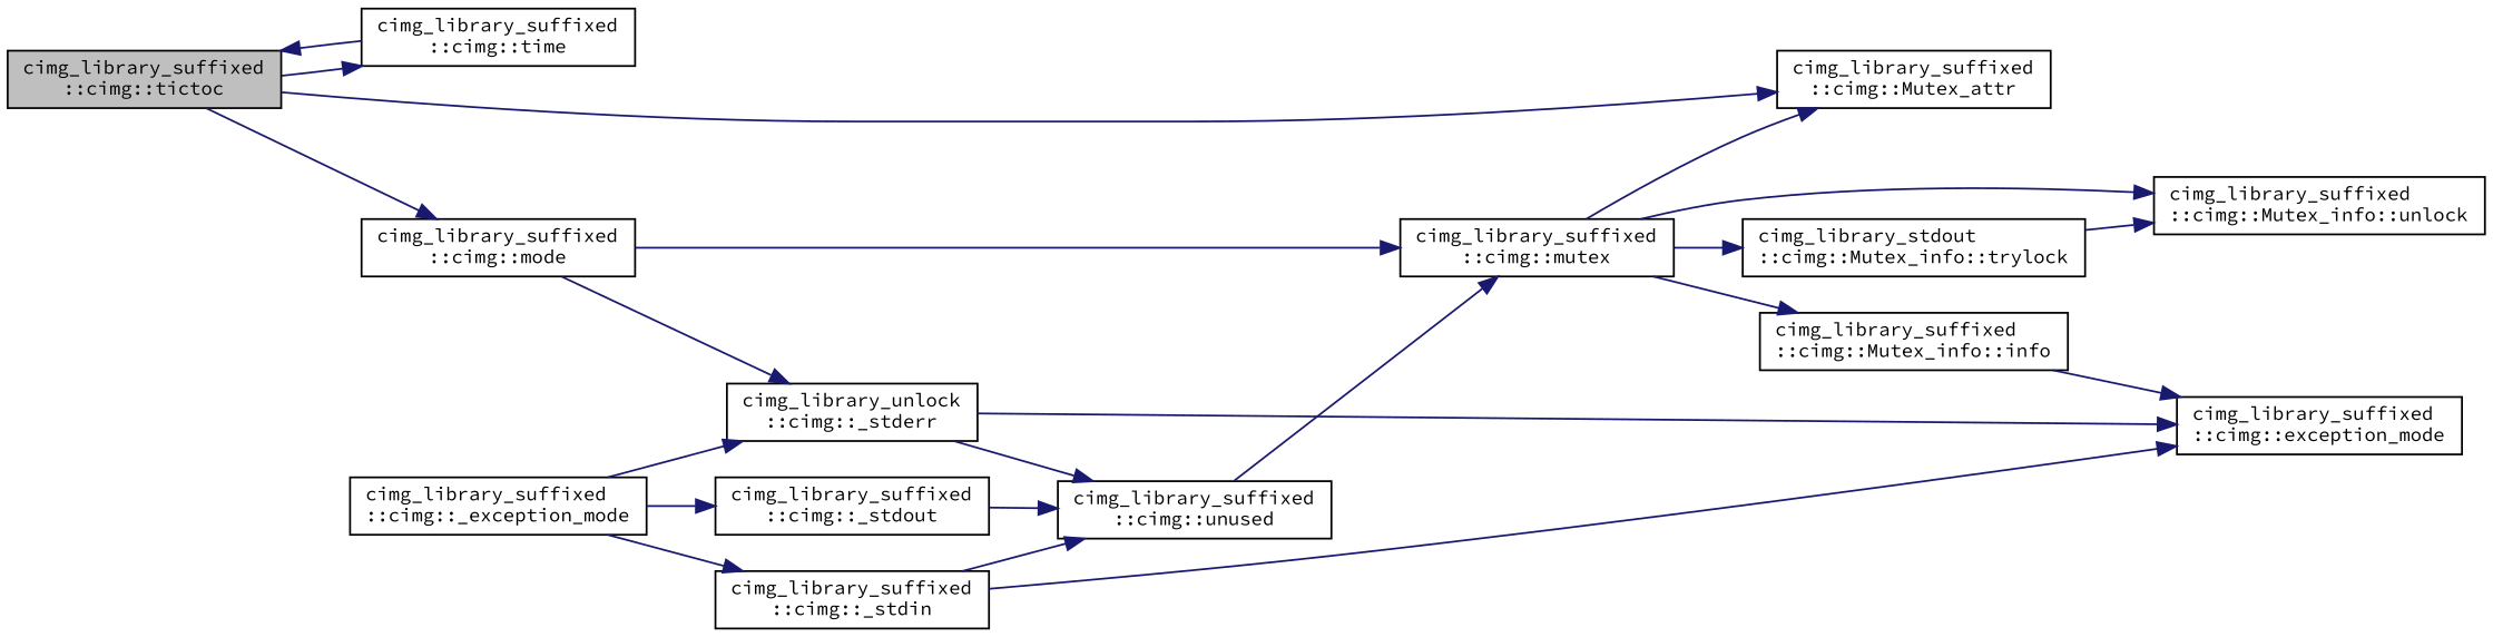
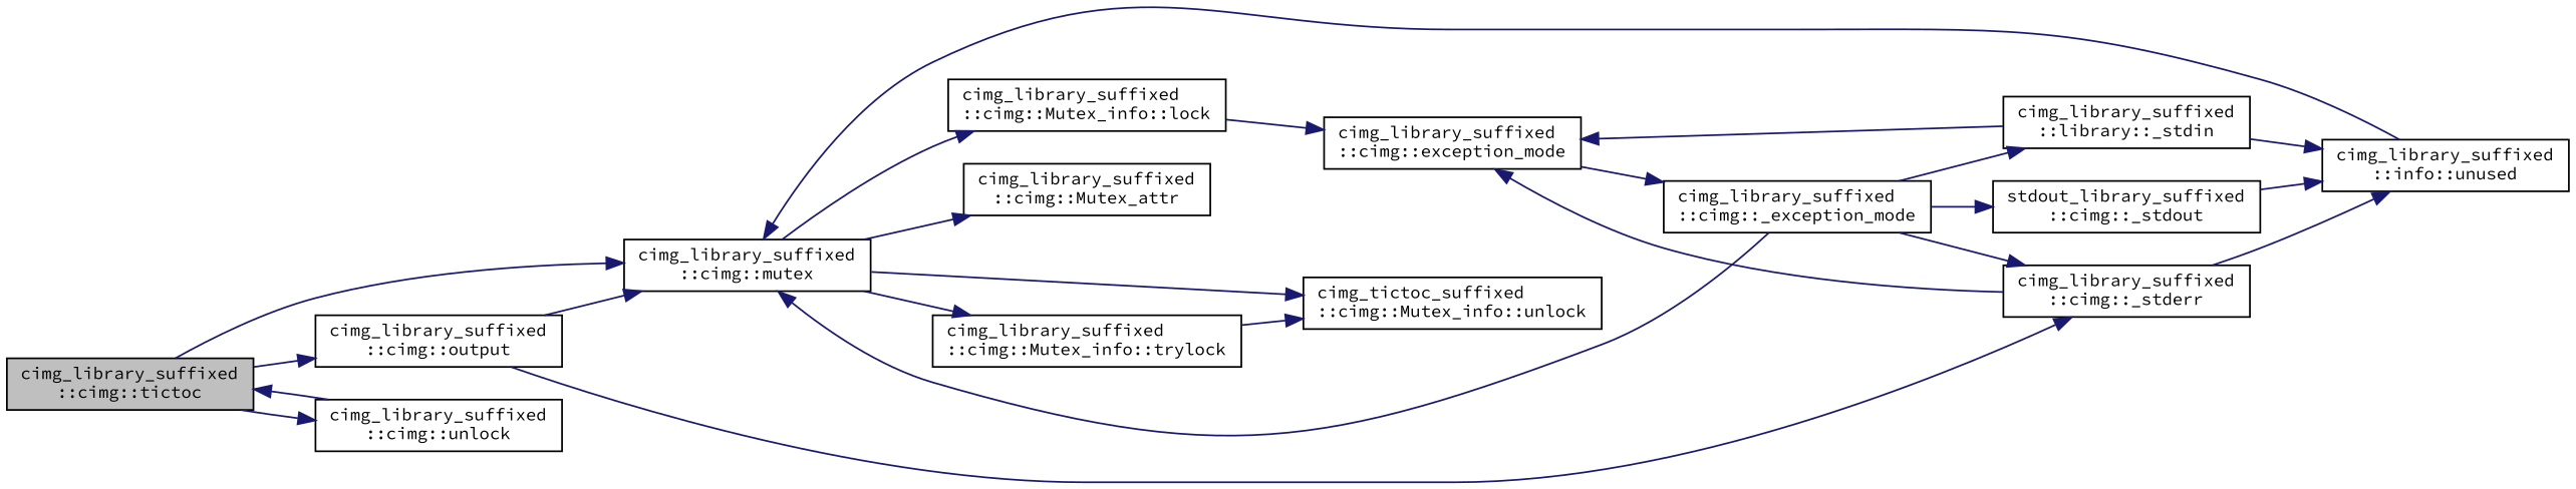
  digraph {
    fontname="Source Code Pro"
    rankdir=LR
    node [color=black fillcolor=white fontname="Source Code Pro" fontsize=10 shape=record style=filled]
    edge [color=midnightblue fontname="Source Code Pro" fontsize=10 labelfontname=Helvetica labelfontsize=10 style=solid]
    n1 [fillcolor=grey75 fontcolor=black height=0.2 label="cimg_library_suffixed\l::cimg::tictoc" width=0.4]
    n2 [height=0.2 label="cimg_library_suffixed\l::cimg::mutex" width=0.4]
-   n3 [height=0.2 label="cimg_library_suffixed\l::cimg::time" width=0.4]
-   n4 [height=0.2 label="cimg_library_suffixed\l::cimg::mode" width=0.4]
+   n3 [height=0.2 label="cimg_library_suffixed\l::cimg::unlock" width=0.4]
+   n4 [height=0.2 label="cimg_library_suffixed\l::cimg::output" width=0.4]
    n5 [height=0.2 label="cimg_library_suffixed\l::cimg::Mutex_attr" width=0.4]
-   n6 [height=0.2 label="cimg_library_suffixed\l::cimg::Mutex_info::unlock" width=0.4]
-   n7 [height=0.2 label="cimg_library_suffixed\l::cimg::Mutex_info::info" width=0.4]
-   n8 [height=0.2 label="cimg_library_stdout\l::cimg::Mutex_info::trylock" width=0.4]
-   n9 [height=0.2 label="cimg_library_unlock\l::cimg::_stderr" width=0.4]
+   n6 [height=0.2 label="cimg_tictoc_suffixed\l::cimg::Mutex_info::unlock" width=0.4]
+   n7 [height=0.2 label="cimg_library_suffixed\l::cimg::Mutex_info::lock" width=0.4]
+   n8 [height=0.2 label="cimg_library_suffixed\l::cimg::Mutex_info::trylock" width=0.4]
+   n9 [height=0.2 label="cimg_library_suffixed\l::cimg::_stderr" width=0.4]
    n10 [height=0.2 label="cimg_library_suffixed\l::cimg::exception_mode" width=0.4]
-   n11 [height=0.2 label="cimg_library_suffixed\l::cimg::unused" width=0.4]
+   n11 [height=0.2 label="cimg_library_suffixed\l::info::unused" width=0.4]
    n12 [height=0.2 label="cimg_library_suffixed\l::cimg::_exception_mode" width=0.4]
-   n13 [height=0.2 label="cimg_library_suffixed\l::cimg::_stdin" width=0.4]
-   n14 [height=0.2 label="cimg_library_suffixed\l::cimg::_stdout" width=0.4]
-   n1 -> n5
+   n13 [height=0.2 label="cimg_library_suffixed\l::library::_stdin" width=0.4]
+   n14 [height=0.2 label="stdout_library_suffixed\l::cimg::_stdout" width=0.4]
+   n1 -> n2
    n1 -> n3
    n1 -> n4
    n2 -> n5
    n2 -> n6
    n2 -> n7
    n2 -> n8
    n3 -> n1
    n4 -> n2
    n4 -> n9
    n7 -> n10
    n8 -> n6
    n9 -> n10
    n9 -> n11
+   n10 -> n12
    n11 -> n2
+   n12 -> n2
    n12 -> n9
    n12 -> n13
    n12 -> n14
    n13 -> n10
    n13 -> n11
    n14 -> n11
  }
